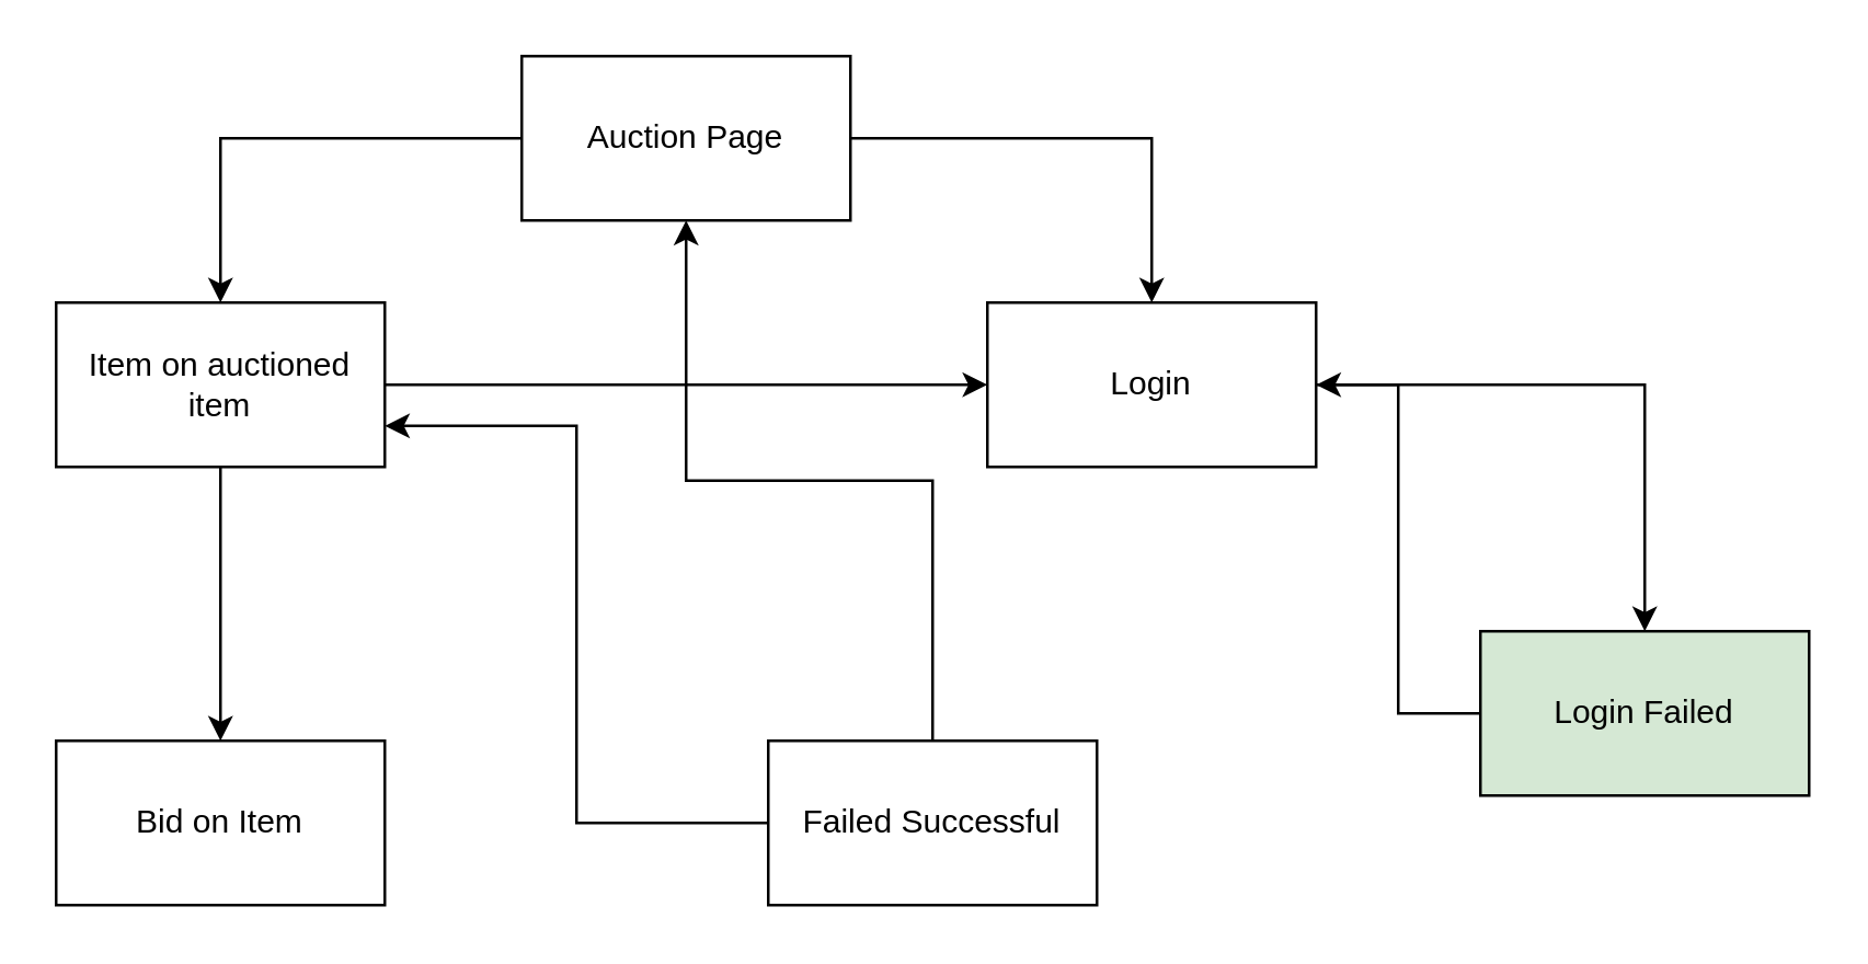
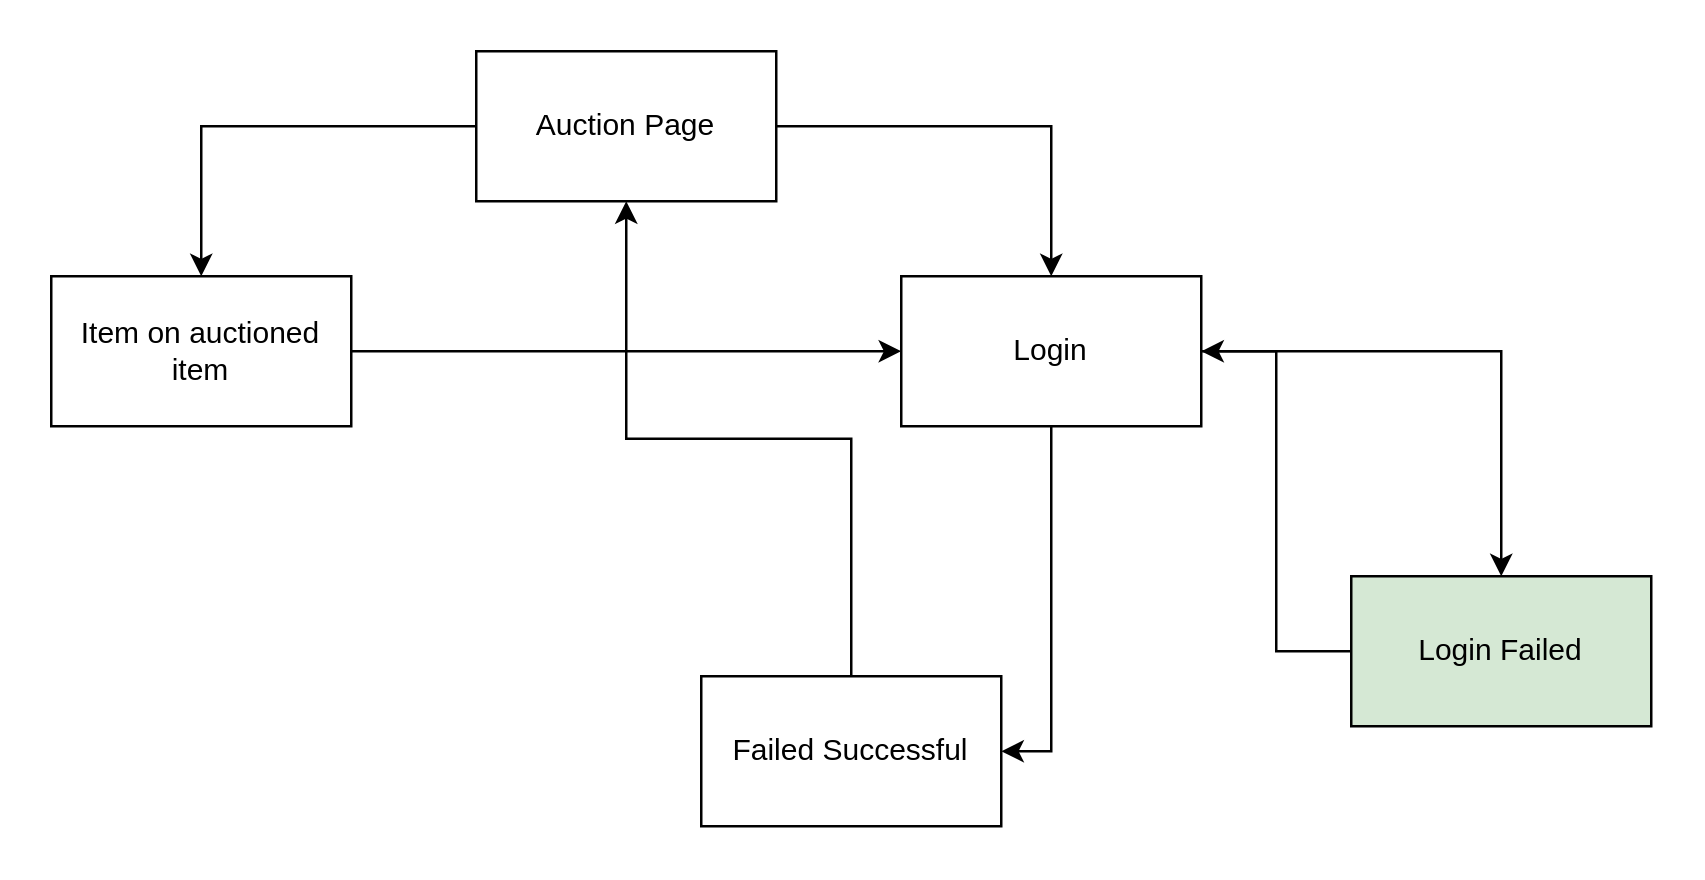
  <mxCell id="0" />
  <mxCell id="1" parent="0" />
  <mxCell id="2" style="edgeStyle=orthogonalEdgeStyle;rounded=0;orthogonalLoop=1;jettySize=auto;html=1;entryX=0.5;entryY=0;entryDx=0;entryDy=0;" edge="1" parent="1" source="4" target="10"><mxGeometry relative="1" as="geometry" /></mxCell>
  <mxCell id="3" style="edgeStyle=orthogonalEdgeStyle;rounded=0;orthogonalLoop=1;jettySize=auto;html=1;entryX=0.5;entryY=0;entryDx=0;entryDy=0;" edge="1" parent="1" source="4" target="7"><mxGeometry relative="1" as="geometry" /></mxCell>
  <mxCell id="4" value="&lt;div&gt;Auction Page&lt;/div&gt;" style="rounded=0;whiteSpace=wrap;html=1;" vertex="1" parent="1"><mxGeometry x="190" y="20" width="120" height="60" as="geometry" /></mxCell>
- <mxCell id="5" style="edgeStyle=orthogonalEdgeStyle;rounded=0;orthogonalLoop=1;jettySize=auto;html=1;" edge="1" parent="1" source="7" target="16"><mxGeometry relative="1" as="geometry" /></mxCell>
  <mxCell id="6" style="edgeStyle=orthogonalEdgeStyle;rounded=0;orthogonalLoop=1;jettySize=auto;html=1;entryX=0;entryY=0.5;entryDx=0;entryDy=0;" edge="1" parent="1" source="7" target="10"><mxGeometry relative="1" as="geometry" /></mxCell>
  <mxCell id="7" value="Item on auctioned item" style="rounded=0;whiteSpace=wrap;html=1;" vertex="1" parent="1"><mxGeometry x="20" y="110" width="120" height="60" as="geometry" /></mxCell>
  <mxCell id="8" style="edgeStyle=orthogonalEdgeStyle;rounded=0;orthogonalLoop=1;jettySize=auto;html=1;entryX=0.5;entryY=0;entryDx=0;entryDy=0;" edge="1" parent="1" source="10" target="12"><mxGeometry relative="1" as="geometry" /></mxCell>
+ <mxCell id="9" style="edgeStyle=orthogonalEdgeStyle;rounded=0;orthogonalLoop=1;jettySize=auto;html=1;entryX=1;entryY=0.5;entryDx=0;entryDy=0;" edge="1" parent="1" source="10" target="15"><mxGeometry relative="1" as="geometry" /></mxCell>
  <mxCell id="10" value="Login" style="rounded=0;whiteSpace=wrap;html=1;" vertex="1" parent="1"><mxGeometry x="360" y="110" width="120" height="60" as="geometry" /></mxCell>
  <mxCell id="11" style="edgeStyle=orthogonalEdgeStyle;rounded=0;orthogonalLoop=1;jettySize=auto;html=1;entryX=1;entryY=0.5;entryDx=0;entryDy=0;" edge="1" parent="1" source="12" target="10"><mxGeometry relative="1" as="geometry" /></mxCell>
  <mxCell id="12" value="Login Failed" style="rounded=0;whiteSpace=wrap;html=1;fillColor=#d5e8d4;" vertex="1" parent="1"><mxGeometry x="540" y="230" width="120" height="60" as="geometry" /></mxCell>
- <mxCell id="13" style="edgeStyle=orthogonalEdgeStyle;rounded=0;orthogonalLoop=1;jettySize=auto;html=1;entryX=1;entryY=0.75;entryDx=0;entryDy=0;" edge="1" parent="1" source="15" target="7"><mxGeometry relative="1" as="geometry" /></mxCell>
  <mxCell id="14" style="edgeStyle=orthogonalEdgeStyle;rounded=0;orthogonalLoop=1;jettySize=auto;html=1;entryX=0.5;entryY=1;entryDx=0;entryDy=0;" edge="1" parent="1" source="15" target="4"><mxGeometry relative="1" as="geometry" /></mxCell>
  <mxCell id="15" value="Failed Successful" style="rounded=0;whiteSpace=wrap;html=1;" vertex="1" parent="1"><mxGeometry x="280" y="270" width="120" height="60" as="geometry" /></mxCell>
- <mxCell id="16" value="Bid on Item" style="rounded=0;whiteSpace=wrap;html=1;" vertex="1" parent="1"><mxGeometry x="20" y="270" width="120" height="60" as="geometry" /></mxCell>
